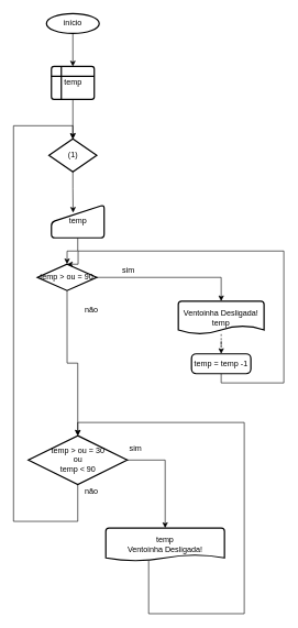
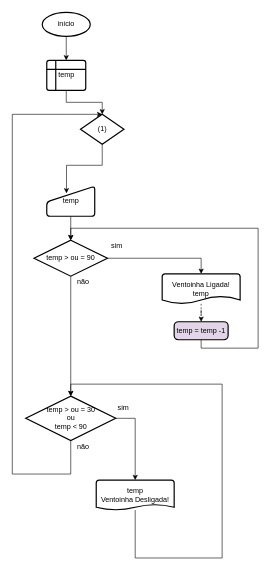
  <mxCell id="0" />
  <mxCell id="1" parent="0" />
  <mxCell id="2" style="edgeStyle=orthogonalEdgeStyle;rounded=0;orthogonalLoop=1;jettySize=auto;html=1;exitX=0.5;exitY=1;exitDx=0;exitDy=0;exitPerimeter=0;entryX=0.5;entryY=0;entryDx=0;entryDy=0;" edge="1" parent="1" source="3" target="5"><mxGeometry relative="1" as="geometry" /></mxCell>
- <mxCell id="3" value="início" style="strokeWidth=2;html=1;shape=mxgraph.flowchart.start_1;whiteSpace=wrap;" vertex="1" parent="1"><mxGeometry x="70" y="20" width="80" height="30" as="geometry" /></mxCell>
+ <mxCell id="3" value="início" style="strokeWidth=2;html=1;shape=mxgraph.flowchart.start_1;whiteSpace=wrap;" vertex="1" parent="1"><mxGeometry x="70" y="20" width="80" height="40" as="geometry" /></mxCell>
  <mxCell id="4" style="edgeStyle=orthogonalEdgeStyle;rounded=0;orthogonalLoop=1;jettySize=auto;html=1;exitX=0.5;exitY=1;exitDx=0;exitDy=0;entryX=0.5;entryY=0;entryDx=0;entryDy=0;entryPerimeter=0;" edge="1" parent="1" source="5" target="7"><mxGeometry relative="1" as="geometry" /></mxCell>
  <mxCell id="5" value="temp" style="shape=internalStorage;whiteSpace=wrap;html=1;dx=15;dy=15;rounded=1;arcSize=8;strokeWidth=2;" vertex="1" parent="1"><mxGeometry x="77.5" y="100" width="65" height="50" as="geometry" /></mxCell>
  <mxCell id="6" style="edgeStyle=orthogonalEdgeStyle;rounded=0;orthogonalLoop=1;jettySize=auto;html=1;exitX=0.5;exitY=1;exitDx=0;exitDy=0;exitPerimeter=0;entryX=0.411;entryY=0.236;entryDx=0;entryDy=0;entryPerimeter=0;" edge="1" parent="1" source="7" target="9"><mxGeometry relative="1" as="geometry" /></mxCell>
- <mxCell id="7" value="(1)" style="strokeWidth=2;html=1;shape=mxgraph.flowchart.decision;whiteSpace=wrap;" vertex="1" parent="1"><mxGeometry x="73.75" y="210" width="72.5" height="50" as="geometry" /></mxCell>
+ <mxCell id="7" value="(1)" style="strokeWidth=2;html=1;shape=mxgraph.flowchart.decision;whiteSpace=wrap;" vertex="1" parent="1"><mxGeometry x="133.75" y="190" width="72.5" height="50" as="geometry" /></mxCell>
  <mxCell id="8" style="edgeStyle=orthogonalEdgeStyle;rounded=0;orthogonalLoop=1;jettySize=auto;html=1;exitX=0.5;exitY=1;exitDx=0;exitDy=0;entryX=0.5;entryY=0;entryDx=0;entryDy=0;entryPerimeter=0;" edge="1" parent="1" source="9" target="12"><mxGeometry relative="1" as="geometry" /></mxCell>
  <mxCell id="9" value="temp" style="html=1;strokeWidth=2;shape=manualInput;whiteSpace=wrap;rounded=1;size=26;arcSize=11;" vertex="1" parent="1"><mxGeometry x="77.5" y="310" width="80" height="50" as="geometry" /></mxCell>
  <mxCell id="10" style="edgeStyle=orthogonalEdgeStyle;rounded=0;orthogonalLoop=1;jettySize=auto;html=1;exitX=0.5;exitY=1;exitDx=0;exitDy=0;exitPerimeter=0;entryX=0.5;entryY=0;entryDx=0;entryDy=0;entryPerimeter=0;" edge="1" parent="1" source="12" target="15"><mxGeometry relative="1" as="geometry" /></mxCell>
  <mxCell id="11" style="edgeStyle=orthogonalEdgeStyle;rounded=0;orthogonalLoop=1;jettySize=auto;html=1;exitX=1;exitY=0.5;exitDx=0;exitDy=0;exitPerimeter=0;entryX=0.5;entryY=0;entryDx=0;entryDy=0;entryPerimeter=0;" edge="1" parent="1" source="12" target="19"><mxGeometry relative="1" as="geometry" /></mxCell>
- <mxCell id="12" value="temp &amp;gt; ou = 90" style="strokeWidth=2;html=1;shape=mxgraph.flowchart.decision;whiteSpace=wrap;" vertex="1" parent="1"><mxGeometry x="56.25" y="400" width="90" height="40" as="geometry" /></mxCell>
+ <mxCell id="12" value="temp &amp;gt; ou = 90" style="strokeWidth=2;html=1;shape=mxgraph.flowchart.decision;whiteSpace=wrap;" vertex="1" parent="1"><mxGeometry x="56.25" y="400" width="122.5" height="60" as="geometry" /></mxCell>
  <mxCell id="13" style="edgeStyle=orthogonalEdgeStyle;rounded=0;orthogonalLoop=1;jettySize=auto;html=1;exitX=0.5;exitY=1;exitDx=0;exitDy=0;exitPerimeter=0;entryX=0.5;entryY=0;entryDx=0;entryDy=0;entryPerimeter=0;" edge="1" parent="1" source="15" target="7"><mxGeometry relative="1" as="geometry"><Array as="points"><mxPoint x="118" y="790" /><mxPoint x="20" y="790" /><mxPoint x="20" y="190" /><mxPoint x="110" y="190" /></Array></mxGeometry></mxCell>
  <mxCell id="14" style="edgeStyle=orthogonalEdgeStyle;rounded=0;orthogonalLoop=1;jettySize=auto;html=1;exitX=1;exitY=0.5;exitDx=0;exitDy=0;exitPerimeter=0;entryX=0.5;entryY=0;entryDx=0;entryDy=0;entryPerimeter=0;" edge="1" parent="1" source="15" target="23"><mxGeometry relative="1" as="geometry" /></mxCell>
  <mxCell id="15" value="temp &amp;gt; ou = 30 &lt;br&gt;ou &lt;br&gt;temp &amp;lt; 90" style="strokeWidth=2;html=1;shape=mxgraph.flowchart.decision;whiteSpace=wrap;" vertex="1" parent="1"><mxGeometry x="42.5" y="660" width="150" height="74" as="geometry" /></mxCell>
  <mxCell id="16" value="não" style="text;html=1;align=center;verticalAlign=middle;resizable=0;points=[];autosize=1;strokeColor=none;" vertex="1" parent="1"><mxGeometry x="117.5" y="460" width="40" height="20" as="geometry" /></mxCell>
  <mxCell id="17" value="não" style="text;html=1;align=center;verticalAlign=middle;resizable=0;points=[];autosize=1;strokeColor=none;" vertex="1" parent="1"><mxGeometry x="117.5" y="734" width="40" height="20" as="geometry" /></mxCell>
  <mxCell id="18" style="edgeStyle=orthogonalEdgeStyle;rounded=0;orthogonalLoop=1;jettySize=auto;html=1;entryX=0.5;entryY=0;entryDx=0;entryDy=0;dashed=1;" edge="1" parent="1" source="19" target="21"><mxGeometry relative="1" as="geometry"><mxPoint x="300" y="526" as="targetPoint" /></mxGeometry></mxCell>
- <mxCell id="19" value="Ventoinha Desligada!&lt;br&gt;temp" style="strokeWidth=2;html=1;shape=mxgraph.flowchart.document2;whiteSpace=wrap;size=0.25;" vertex="1" parent="1"><mxGeometry x="270" y="456" width="130" height="50" as="geometry" /></mxCell>
+ <mxCell id="19" value="Ventoinha Ligada!&lt;br&gt;temp" style="strokeWidth=2;html=1;shape=mxgraph.flowchart.document2;whiteSpace=wrap;size=0.25;" vertex="1" parent="1"><mxGeometry x="270" y="456" width="130" height="50" as="geometry" /></mxCell>
  <mxCell id="20" style="edgeStyle=orthogonalEdgeStyle;rounded=0;orthogonalLoop=1;jettySize=auto;html=1;exitX=0.5;exitY=1;exitDx=0;exitDy=0;entryX=0.5;entryY=0;entryDx=0;entryDy=0;entryPerimeter=0;" edge="1" parent="1" source="21" target="12"><mxGeometry relative="1" as="geometry"><Array as="points"><mxPoint x="335" y="580" /><mxPoint x="430" y="580" /><mxPoint x="430" y="380" /><mxPoint x="118" y="380" /></Array></mxGeometry></mxCell>
- <mxCell id="21" value="temp = temp -1" style="rounded=1;whiteSpace=wrap;html=1;absoluteArcSize=1;arcSize=14;strokeWidth=2;" vertex="1" parent="1"><mxGeometry x="290" y="536" width="90" height="30" as="geometry" /></mxCell>
+ <mxCell id="21" value="temp = temp -1" style="rounded=1;whiteSpace=wrap;html=1;absoluteArcSize=1;arcSize=14;strokeWidth=2;fillColor=#e1d5e7;" vertex="1" parent="1"><mxGeometry x="290" y="536" width="90" height="30" as="geometry" /></mxCell>
  <mxCell id="22" style="edgeStyle=orthogonalEdgeStyle;rounded=0;orthogonalLoop=1;jettySize=auto;html=1;entryX=0.5;entryY=0;entryDx=0;entryDy=0;entryPerimeter=0;" edge="1" parent="1" source="23" target="15"><mxGeometry relative="1" as="geometry"><Array as="points"><mxPoint x="225" y="930" /><mxPoint x="370" y="930" /><mxPoint x="370" y="640" /><mxPoint x="118" y="640" /></Array></mxGeometry></mxCell>
- <mxCell id="23" value="&lt;div&gt;&lt;span&gt;temp&lt;/span&gt;&lt;/div&gt;&lt;div&gt;&lt;span&gt;Ventoinha Desligada!&lt;/span&gt;&lt;/div&gt;" style="strokeWidth=2;html=1;shape=mxgraph.flowchart.document2;whiteSpace=wrap;size=0.185;align=center;" vertex="1" parent="1"><mxGeometry x="160" y="800" width="180" height="50" as="geometry" /></mxCell>
+ <mxCell id="23" value="&lt;div&gt;&lt;span&gt;temp&lt;/span&gt;&lt;/div&gt;&lt;div&gt;&lt;span&gt;Ventoinha Desligada!&lt;/span&gt;&lt;/div&gt;" style="strokeWidth=2;html=1;shape=mxgraph.flowchart.document2;whiteSpace=wrap;size=0.185;align=center;" vertex="1" parent="1"><mxGeometry x="160" y="800" width="130" height="50" as="geometry" /></mxCell>
  <mxCell id="24" value="sim" style="text;html=1;align=center;verticalAlign=middle;resizable=0;points=[];autosize=1;strokeColor=none;" vertex="1" parent="1"><mxGeometry x="178.75" y="400" width="30" height="20" as="geometry" /></mxCell>
  <mxCell id="25" value="sim" style="text;html=1;align=center;verticalAlign=middle;resizable=0;points=[];autosize=1;strokeColor=none;" vertex="1" parent="1"><mxGeometry x="190" y="670" width="30" height="20" as="geometry" /></mxCell>
